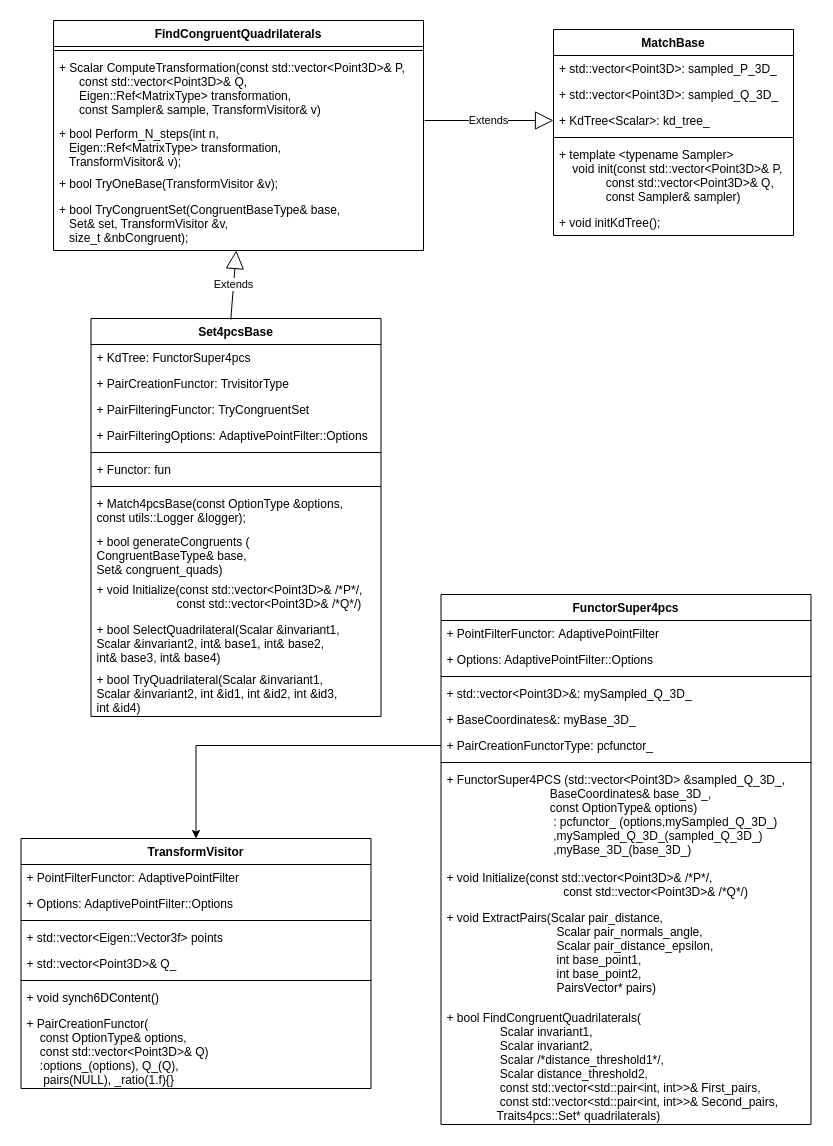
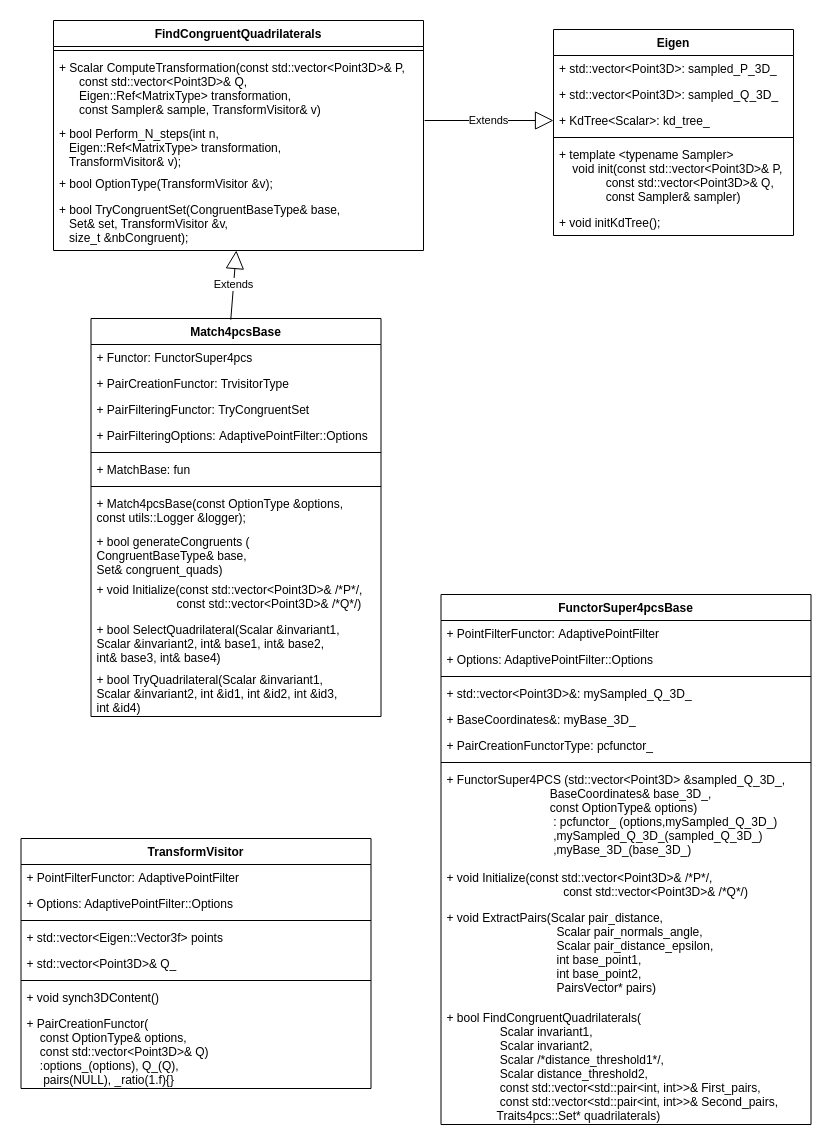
  <mxCell id="0" />
  <mxCell id="1" parent="0" />
- <mxCell id="2" value="Set4pcsBase" style="swimlane;fontStyle=1;align=center;verticalAlign=top;childLayout=stackLayout;horizontal=1;startSize=26;horizontalStack=0;resizeParent=1;resizeParentMax=0;resizeLast=0;collapsible=1;marginBottom=0;" parent="1" vertex="1"><mxGeometry x="90.5" y="318" width="290" height="398" as="geometry" /></mxCell>
- <mxCell id="3" value="+ KdTree: FunctorSuper4pcs&#10;" style="text;strokeColor=none;fillColor=none;align=left;verticalAlign=top;spacingLeft=4;spacingRight=4;overflow=hidden;rotatable=0;points=[[0,0.5],[1,0.5]];portConstraint=eastwest;" parent="2" vertex="1"><mxGeometry y="26" width="290" height="26" as="geometry" /></mxCell>
+ <mxCell id="2" value="Match4pcsBase" style="swimlane;fontStyle=1;align=center;verticalAlign=top;childLayout=stackLayout;horizontal=1;startSize=26;horizontalStack=0;resizeParent=1;resizeParentMax=0;resizeLast=0;collapsible=1;marginBottom=0;" parent="1" vertex="1"><mxGeometry x="90.5" y="318" width="290" height="398" as="geometry" /></mxCell>
+ <mxCell id="3" value="+ Functor: FunctorSuper4pcs&#10;" style="text;strokeColor=none;fillColor=none;align=left;verticalAlign=top;spacingLeft=4;spacingRight=4;overflow=hidden;rotatable=0;points=[[0,0.5],[1,0.5]];portConstraint=eastwest;" parent="2" vertex="1"><mxGeometry y="26" width="290" height="26" as="geometry" /></mxCell>
  <mxCell id="4" value="+ PairCreationFunctor: TrvisitorType&#10;" style="text;strokeColor=none;fillColor=none;align=left;verticalAlign=top;spacingLeft=4;spacingRight=4;overflow=hidden;rotatable=0;points=[[0,0.5],[1,0.5]];portConstraint=eastwest;" parent="2" vertex="1"><mxGeometry y="52" width="290" height="26" as="geometry" /></mxCell>
  <mxCell id="5" value="+ PairFilteringFunctor: TryCongruentSet" style="text;strokeColor=none;fillColor=none;align=left;verticalAlign=top;spacingLeft=4;spacingRight=4;overflow=hidden;rotatable=0;points=[[0,0.5],[1,0.5]];portConstraint=eastwest;" parent="2" vertex="1"><mxGeometry y="78" width="290" height="26" as="geometry" /></mxCell>
  <mxCell id="6" value="+ PairFilteringOptions: AdaptivePointFilter::Options" style="text;strokeColor=none;fillColor=none;align=left;verticalAlign=top;spacingLeft=4;spacingRight=4;overflow=hidden;rotatable=0;points=[[0,0.5],[1,0.5]];portConstraint=eastwest;" parent="2" vertex="1"><mxGeometry y="104" width="290" height="26" as="geometry" /></mxCell>
  <mxCell id="7" value="" style="line;strokeWidth=1;fillColor=none;align=left;verticalAlign=middle;spacingTop=-1;spacingLeft=3;spacingRight=3;rotatable=0;labelPosition=right;points=[];portConstraint=eastwest;" parent="2" vertex="1"><mxGeometry y="130" width="290" height="8" as="geometry" /></mxCell>
- <mxCell id="8" value="+ Functor: fun&#10;" style="text;strokeColor=none;fillColor=none;align=left;verticalAlign=top;spacingLeft=4;spacingRight=4;overflow=hidden;rotatable=0;points=[[0,0.5],[1,0.5]];portConstraint=eastwest;" parent="2" vertex="1"><mxGeometry y="138" width="290" height="26" as="geometry" /></mxCell>
+ <mxCell id="8" value="+ MatchBase: fun&#10;" style="text;strokeColor=none;fillColor=none;align=left;verticalAlign=top;spacingLeft=4;spacingRight=4;overflow=hidden;rotatable=0;points=[[0,0.5],[1,0.5]];portConstraint=eastwest;" parent="2" vertex="1"><mxGeometry y="138" width="290" height="26" as="geometry" /></mxCell>
  <mxCell id="9" value="" style="line;strokeWidth=1;fillColor=none;align=left;verticalAlign=middle;spacingTop=-1;spacingLeft=3;spacingRight=3;rotatable=0;labelPosition=right;points=[];portConstraint=eastwest;" parent="2" vertex="1"><mxGeometry y="164" width="290" height="8" as="geometry" /></mxCell>
  <mxCell id="10" value="+ Match4pcsBase(const OptionType &amp;options, &#10;const utils::Logger &amp;logger);&#10;" style="text;strokeColor=none;fillColor=none;align=left;verticalAlign=top;spacingLeft=4;spacingRight=4;overflow=hidden;rotatable=0;points=[[0,0.5],[1,0.5]];portConstraint=eastwest;" parent="2" vertex="1"><mxGeometry y="172" width="290" height="38" as="geometry" /></mxCell>
  <mxCell id="11" value="+ bool generateCongruents (&#10;CongruentBaseType&amp; base,&#10;Set&amp; congruent_quads)" style="text;strokeColor=none;fillColor=none;align=left;verticalAlign=top;spacingLeft=4;spacingRight=4;overflow=hidden;rotatable=0;points=[[0,0.5],[1,0.5]];portConstraint=eastwest;" parent="2" vertex="1"><mxGeometry y="210" width="290" height="48" as="geometry" /></mxCell>
  <mxCell id="12" value="+ void Initialize(const std::vector&lt;Point3D&gt;&amp; /*P*/,&#10;                        const std::vector&lt;Point3D&gt;&amp; /*Q*/)&#10;" style="text;strokeColor=none;fillColor=none;align=left;verticalAlign=top;spacingLeft=4;spacingRight=4;overflow=hidden;rotatable=0;points=[[0,0.5],[1,0.5]];portConstraint=eastwest;" parent="2" vertex="1"><mxGeometry y="258" width="290" height="40" as="geometry" /></mxCell>
  <mxCell id="13" value="+ bool SelectQuadrilateral(Scalar &amp;invariant1,&#10;Scalar &amp;invariant2, int&amp; base1, int&amp; base2,&#10;int&amp; base3, int&amp; base4)" style="text;strokeColor=none;fillColor=none;align=left;verticalAlign=top;spacingLeft=4;spacingRight=4;overflow=hidden;rotatable=0;points=[[0,0.5],[1,0.5]];portConstraint=eastwest;" parent="2" vertex="1"><mxGeometry y="298" width="290" height="50" as="geometry" /></mxCell>
  <mxCell id="14" value="+ bool TryQuadrilateral(Scalar &amp;invariant1, &#10;Scalar &amp;invariant2, int &amp;id1, int &amp;id2, int &amp;id3,&#10;int &amp;id4)" style="text;strokeColor=none;fillColor=none;align=left;verticalAlign=top;spacingLeft=4;spacingRight=4;overflow=hidden;rotatable=0;points=[[0,0.5],[1,0.5]];portConstraint=eastwest;" parent="2" vertex="1"><mxGeometry y="348" width="290" height="50" as="geometry" /></mxCell>
- <mxCell id="15" value="FunctorSuper4pcs&#10;&#10;" style="swimlane;fontStyle=1;align=center;verticalAlign=top;childLayout=stackLayout;horizontal=1;startSize=26;horizontalStack=0;resizeParent=1;resizeParentMax=0;resizeLast=0;collapsible=1;marginBottom=0;" parent="1" vertex="1"><mxGeometry x="440.5" y="594" width="370" height="530" as="geometry" /></mxCell>
+ <mxCell id="15" value="FunctorSuper4pcsBase&#10;&#10;" style="swimlane;fontStyle=1;align=center;verticalAlign=top;childLayout=stackLayout;horizontal=1;startSize=26;horizontalStack=0;resizeParent=1;resizeParentMax=0;resizeLast=0;collapsible=1;marginBottom=0;" parent="1" vertex="1"><mxGeometry x="440.5" y="594" width="370" height="530" as="geometry" /></mxCell>
  <mxCell id="16" value="+ PointFilterFunctor: AdaptivePointFilter" style="text;strokeColor=none;fillColor=none;align=left;verticalAlign=top;spacingLeft=4;spacingRight=4;overflow=hidden;rotatable=0;points=[[0,0.5],[1,0.5]];portConstraint=eastwest;" parent="15" vertex="1"><mxGeometry y="26" width="370" height="26" as="geometry" /></mxCell>
  <mxCell id="17" value="+ Options: AdaptivePointFilter::Options" style="text;strokeColor=none;fillColor=none;align=left;verticalAlign=top;spacingLeft=4;spacingRight=4;overflow=hidden;rotatable=0;points=[[0,0.5],[1,0.5]];portConstraint=eastwest;" parent="15" vertex="1"><mxGeometry y="52" width="370" height="26" as="geometry" /></mxCell>
  <mxCell id="18" value="" style="line;strokeWidth=1;fillColor=none;align=left;verticalAlign=middle;spacingTop=-1;spacingLeft=3;spacingRight=3;rotatable=0;labelPosition=right;points=[];portConstraint=eastwest;" parent="15" vertex="1"><mxGeometry y="78" width="370" height="8" as="geometry" /></mxCell>
  <mxCell id="19" value="+ std::vector&lt;Point3D&gt;&amp;: mySampled_Q_3D_" style="text;strokeColor=none;fillColor=none;align=left;verticalAlign=top;spacingLeft=4;spacingRight=4;overflow=hidden;rotatable=0;points=[[0,0.5],[1,0.5]];portConstraint=eastwest;" parent="15" vertex="1"><mxGeometry y="86" width="370" height="26" as="geometry" /></mxCell>
  <mxCell id="20" value="+ BaseCoordinates&amp;: myBase_3D_" style="text;strokeColor=none;fillColor=none;align=left;verticalAlign=top;spacingLeft=4;spacingRight=4;overflow=hidden;rotatable=0;points=[[0,0.5],[1,0.5]];portConstraint=eastwest;" parent="15" vertex="1"><mxGeometry y="112" width="370" height="26" as="geometry" /></mxCell>
  <mxCell id="21" value="+ PairCreationFunctorType: pcfunctor_" style="text;strokeColor=none;fillColor=none;align=left;verticalAlign=top;spacingLeft=4;spacingRight=4;overflow=hidden;rotatable=0;points=[[0,0.5],[1,0.5]];portConstraint=eastwest;" parent="15" vertex="1"><mxGeometry y="138" width="370" height="26" as="geometry" /></mxCell>
  <mxCell id="22" value="" style="line;strokeWidth=1;fillColor=none;align=left;verticalAlign=middle;spacingTop=-1;spacingLeft=3;spacingRight=3;rotatable=0;labelPosition=right;points=[];portConstraint=eastwest;" parent="15" vertex="1"><mxGeometry y="164" width="370" height="8" as="geometry" /></mxCell>
  <mxCell id="23" value="+ FunctorSuper4PCS (std::vector&lt;Point3D&gt; &amp;sampled_Q_3D_,&#10;                               BaseCoordinates&amp; base_3D_,&#10;                               const OptionType&amp; options)&#10;                                : pcfunctor_ (options,mySampled_Q_3D_)&#10;                                ,mySampled_Q_3D_(sampled_Q_3D_)&#10;                                ,myBase_3D_(base_3D_)" style="text;strokeColor=none;fillColor=none;align=left;verticalAlign=top;spacingLeft=4;spacingRight=4;overflow=hidden;rotatable=0;points=[[0,0.5],[1,0.5]];portConstraint=eastwest;" parent="15" vertex="1"><mxGeometry y="172" width="370" height="98" as="geometry" /></mxCell>
  <mxCell id="24" value="+ void Initialize(const std::vector&lt;Point3D&gt;&amp; /*P*/,&#10;                                   const std::vector&lt;Point3D&gt;&amp; /*Q*/)" style="text;strokeColor=none;fillColor=none;align=left;verticalAlign=top;spacingLeft=4;spacingRight=4;overflow=hidden;rotatable=0;points=[[0,0.5],[1,0.5]];portConstraint=eastwest;" parent="15" vertex="1"><mxGeometry y="270" width="370" height="40" as="geometry" /></mxCell>
  <mxCell id="25" value="+ void ExtractPairs(Scalar pair_distance,&#10;                                 Scalar pair_normals_angle,&#10;                                 Scalar pair_distance_epsilon,&#10;                                 int base_point1,&#10;                                 int base_point2,&#10;                                 PairsVector* pairs)" style="text;strokeColor=none;fillColor=none;align=left;verticalAlign=top;spacingLeft=4;spacingRight=4;overflow=hidden;rotatable=0;points=[[0,0.5],[1,0.5]];portConstraint=eastwest;" parent="15" vertex="1"><mxGeometry y="310" width="370" height="100" as="geometry" /></mxCell>
  <mxCell id="26" value="+ bool FindCongruentQuadrilaterals(&#10;                Scalar invariant1,&#10;                Scalar invariant2,&#10;                Scalar /*distance_threshold1*/,&#10;                Scalar distance_threshold2,&#10;                const std::vector&lt;std::pair&lt;int, int&gt;&gt;&amp; First_pairs,&#10;                const std::vector&lt;std::pair&lt;int, int&gt;&gt;&amp; Second_pairs,&#10;               Traits4pcs::Set* quadrilaterals)" style="text;strokeColor=none;fillColor=none;align=left;verticalAlign=top;spacingLeft=4;spacingRight=4;overflow=hidden;rotatable=0;points=[[0,0.5],[1,0.5]];portConstraint=eastwest;" parent="15" vertex="1"><mxGeometry y="410" width="370" height="120" as="geometry" /></mxCell>
  <mxCell id="27" value="TransformVisitor" style="swimlane;fontStyle=1;align=center;verticalAlign=top;childLayout=stackLayout;horizontal=1;startSize=26;horizontalStack=0;resizeParent=1;resizeParentMax=0;resizeLast=0;collapsible=1;marginBottom=0;" parent="1" vertex="1"><mxGeometry x="20.5" y="838" width="350" height="250" as="geometry" /></mxCell>
  <mxCell id="28" value="+ PointFilterFunctor: AdaptivePointFilter" style="text;strokeColor=none;fillColor=none;align=left;verticalAlign=top;spacingLeft=4;spacingRight=4;overflow=hidden;rotatable=0;points=[[0,0.5],[1,0.5]];portConstraint=eastwest;" parent="27" vertex="1"><mxGeometry y="26" width="350" height="26" as="geometry" /></mxCell>
  <mxCell id="29" value="+ Options: AdaptivePointFilter::Options" style="text;strokeColor=none;fillColor=none;align=left;verticalAlign=top;spacingLeft=4;spacingRight=4;overflow=hidden;rotatable=0;points=[[0,0.5],[1,0.5]];portConstraint=eastwest;" parent="27" vertex="1"><mxGeometry y="52" width="350" height="26" as="geometry" /></mxCell>
  <mxCell id="30" value="" style="line;strokeWidth=1;fillColor=none;align=left;verticalAlign=middle;spacingTop=-1;spacingLeft=3;spacingRight=3;rotatable=0;labelPosition=right;points=[];portConstraint=eastwest;" parent="27" vertex="1"><mxGeometry y="78" width="350" height="8" as="geometry" /></mxCell>
  <mxCell id="31" value="+ std::vector&lt;Eigen::Vector3f&gt; points" style="text;strokeColor=none;fillColor=none;align=left;verticalAlign=top;spacingLeft=4;spacingRight=4;overflow=hidden;rotatable=0;points=[[0,0.5],[1,0.5]];portConstraint=eastwest;" parent="27" vertex="1"><mxGeometry y="86" width="350" height="26" as="geometry" /></mxCell>
  <mxCell id="32" value="+ std::vector&lt;Point3D&gt;&amp; Q_" style="text;strokeColor=none;fillColor=none;align=left;verticalAlign=top;spacingLeft=4;spacingRight=4;overflow=hidden;rotatable=0;points=[[0,0.5],[1,0.5]];portConstraint=eastwest;" parent="27" vertex="1"><mxGeometry y="112" width="350" height="26" as="geometry" /></mxCell>
  <mxCell id="33" value="" style="line;strokeWidth=1;fillColor=none;align=left;verticalAlign=middle;spacingTop=-1;spacingLeft=3;spacingRight=3;rotatable=0;labelPosition=right;points=[];portConstraint=eastwest;" parent="27" vertex="1"><mxGeometry y="138" width="350" height="8" as="geometry" /></mxCell>
- <mxCell id="34" value="+ void synch6DContent()" style="text;strokeColor=none;fillColor=none;align=left;verticalAlign=top;spacingLeft=4;spacingRight=4;overflow=hidden;rotatable=0;points=[[0,0.5],[1,0.5]];portConstraint=eastwest;" parent="27" vertex="1"><mxGeometry y="146" width="350" height="26" as="geometry" /></mxCell>
+ <mxCell id="34" value="+ void synch3DContent()" style="text;strokeColor=none;fillColor=none;align=left;verticalAlign=top;spacingLeft=4;spacingRight=4;overflow=hidden;rotatable=0;points=[[0,0.5],[1,0.5]];portConstraint=eastwest;" parent="27" vertex="1"><mxGeometry y="146" width="350" height="26" as="geometry" /></mxCell>
  <mxCell id="35" value="+ PairCreationFunctor(&#10;    const OptionType&amp; options,&#10;    const std::vector&lt;Point3D&gt;&amp; Q)&#10;    :options_(options), Q_(Q),&#10;     pairs(NULL), _ratio(1.f){}" style="text;strokeColor=none;fillColor=none;align=left;verticalAlign=top;spacingLeft=4;spacingRight=4;overflow=hidden;rotatable=0;points=[[0,0.5],[1,0.5]];portConstraint=eastwest;" parent="27" vertex="1"><mxGeometry y="172" width="350" height="78" as="geometry" /></mxCell>
- <mxCell id="36" style="edgeStyle=orthogonalEdgeStyle;rounded=0;orthogonalLoop=1;jettySize=auto;html=1;" parent="1" source="21" target="27" edge="1"><mxGeometry relative="1" as="geometry" /></mxCell>
- <mxCell id="37" value="MatchBase" style="swimlane;fontStyle=1;align=center;verticalAlign=top;childLayout=stackLayout;horizontal=1;startSize=26;horizontalStack=0;resizeParent=1;resizeParentMax=0;resizeLast=0;collapsible=1;marginBottom=0;" parent="1" vertex="1"><mxGeometry x="553" y="29" width="240" height="206" as="geometry" /></mxCell>
+ <mxCell id="37" value="Eigen" style="swimlane;fontStyle=1;align=center;verticalAlign=top;childLayout=stackLayout;horizontal=1;startSize=26;horizontalStack=0;resizeParent=1;resizeParentMax=0;resizeLast=0;collapsible=1;marginBottom=0;" parent="1" vertex="1"><mxGeometry x="553" y="29" width="240" height="206" as="geometry" /></mxCell>
  <mxCell id="38" value="+ std::vector&lt;Point3D&gt;: sampled_P_3D_" style="text;strokeColor=none;fillColor=none;align=left;verticalAlign=top;spacingLeft=4;spacingRight=4;overflow=hidden;rotatable=0;points=[[0,0.5],[1,0.5]];portConstraint=eastwest;" parent="37" vertex="1"><mxGeometry y="26" width="240" height="26" as="geometry" /></mxCell>
  <mxCell id="39" value="+ std::vector&lt;Point3D&gt;: sampled_Q_3D_" style="text;strokeColor=none;fillColor=none;align=left;verticalAlign=top;spacingLeft=4;spacingRight=4;overflow=hidden;rotatable=0;points=[[0,0.5],[1,0.5]];portConstraint=eastwest;" parent="37" vertex="1"><mxGeometry y="52" width="240" height="26" as="geometry" /></mxCell>
  <mxCell id="40" value="+ KdTree&lt;Scalar&gt;: kd_tree_" style="text;strokeColor=none;fillColor=none;align=left;verticalAlign=top;spacingLeft=4;spacingRight=4;overflow=hidden;rotatable=0;points=[[0,0.5],[1,0.5]];portConstraint=eastwest;" parent="37" vertex="1"><mxGeometry y="78" width="240" height="26" as="geometry" /></mxCell>
  <mxCell id="41" value="" style="line;strokeWidth=1;fillColor=none;align=left;verticalAlign=middle;spacingTop=-1;spacingLeft=3;spacingRight=3;rotatable=0;labelPosition=right;points=[];portConstraint=eastwest;" parent="37" vertex="1"><mxGeometry y="104" width="240" height="8" as="geometry" /></mxCell>
  <mxCell id="42" value="+ template &lt;typename Sampler&gt;&#10;    void init(const std::vector&lt;Point3D&gt;&amp; P,&#10;              const std::vector&lt;Point3D&gt;&amp; Q,&#10;              const Sampler&amp; sampler)" style="text;strokeColor=none;fillColor=none;align=left;verticalAlign=top;spacingLeft=4;spacingRight=4;overflow=hidden;rotatable=0;points=[[0,0.5],[1,0.5]];portConstraint=eastwest;" parent="37" vertex="1"><mxGeometry y="112" width="240" height="68" as="geometry" /></mxCell>
  <mxCell id="43" value="+ void initKdTree();" style="text;strokeColor=none;fillColor=none;align=left;verticalAlign=top;spacingLeft=4;spacingRight=4;overflow=hidden;rotatable=0;points=[[0,0.5],[1,0.5]];portConstraint=eastwest;" parent="37" vertex="1"><mxGeometry y="180" width="240" height="26" as="geometry" /></mxCell>
  <mxCell id="44" value="FindCongruentQuadrilaterals" style="swimlane;fontStyle=1;align=center;verticalAlign=top;childLayout=stackLayout;horizontal=1;startSize=26;horizontalStack=0;resizeParent=1;resizeParentMax=0;resizeLast=0;collapsible=1;marginBottom=0;" parent="1" vertex="1"><mxGeometry x="53" y="20" width="370" height="230" as="geometry" /></mxCell>
  <mxCell id="45" value="" style="line;strokeWidth=1;fillColor=none;align=left;verticalAlign=middle;spacingTop=-1;spacingLeft=3;spacingRight=3;rotatable=0;labelPosition=right;points=[];portConstraint=eastwest;" parent="44" vertex="1"><mxGeometry y="26" width="370" height="8" as="geometry" /></mxCell>
  <mxCell id="46" value="+ Scalar ComputeTransformation(const std::vector&lt;Point3D&gt;&amp; P,&#10;      const std::vector&lt;Point3D&gt;&amp; Q,&#10;      Eigen::Ref&lt;MatrixType&gt; transformation,&#10;      const Sampler&amp; sample, TransformVisitor&amp; v)" style="text;strokeColor=none;fillColor=none;align=left;verticalAlign=top;spacingLeft=4;spacingRight=4;overflow=hidden;rotatable=0;points=[[0,0.5],[1,0.5]];portConstraint=eastwest;" vertex="1" parent="44"><mxGeometry y="34" width="370" height="66" as="geometry" /></mxCell>
  <mxCell id="47" value="+ bool Perform_N_steps(int n,&#10;   Eigen::Ref&lt;MatrixType&gt; transformation,&#10;   TransformVisitor&amp; v);" style="text;strokeColor=none;fillColor=none;align=left;verticalAlign=top;spacingLeft=4;spacingRight=4;overflow=hidden;rotatable=0;points=[[0,0.5],[1,0.5]];portConstraint=eastwest;" parent="44" vertex="1"><mxGeometry y="100" width="370" height="50" as="geometry" /></mxCell>
- <mxCell id="48" value="+ bool TryOneBase(TransformVisitor &amp;v);" style="text;strokeColor=none;fillColor=none;align=left;verticalAlign=top;spacingLeft=4;spacingRight=4;overflow=hidden;rotatable=0;points=[[0,0.5],[1,0.5]];portConstraint=eastwest;" parent="44" vertex="1"><mxGeometry y="150" width="370" height="26" as="geometry" /></mxCell>
+ <mxCell id="48" value="+ bool OptionType(TransformVisitor &amp;v);" style="text;strokeColor=none;fillColor=none;align=left;verticalAlign=top;spacingLeft=4;spacingRight=4;overflow=hidden;rotatable=0;points=[[0,0.5],[1,0.5]];portConstraint=eastwest;" parent="44" vertex="1"><mxGeometry y="150" width="370" height="26" as="geometry" /></mxCell>
  <mxCell id="49" value="+ bool TryCongruentSet(CongruentBaseType&amp; base,&#10;   Set&amp; set, TransformVisitor &amp;v,&#10;   size_t &amp;nbCongruent);" style="text;strokeColor=none;fillColor=none;align=left;verticalAlign=top;spacingLeft=4;spacingRight=4;overflow=hidden;rotatable=0;points=[[0,0.5],[1,0.5]];portConstraint=eastwest;" parent="44" vertex="1"><mxGeometry y="176" width="370" height="54" as="geometry" /></mxCell>
  <mxCell id="50" value="Extends" style="endArrow=block;endSize=16;endFill=0;html=1;exitX=0.482;exitY=0.003;exitDx=0;exitDy=0;exitPerimeter=0;" parent="1" source="2" target="49" edge="1"><mxGeometry width="160" relative="1" as="geometry"><mxPoint x="333" y="176" as="sourcePoint" /><mxPoint x="493" y="176" as="targetPoint" /></mxGeometry></mxCell>
  <mxCell id="51" value="Extends" style="endArrow=block;endSize=16;endFill=0;html=1;exitX=1.003;exitY=1;exitDx=0;exitDy=0;exitPerimeter=0;" parent="1" target="40" edge="1" source="46"><mxGeometry width="160" relative="1" as="geometry"><mxPoint x="353" y="116" as="sourcePoint" /><mxPoint x="513" y="116" as="targetPoint" /></mxGeometry></mxCell>
